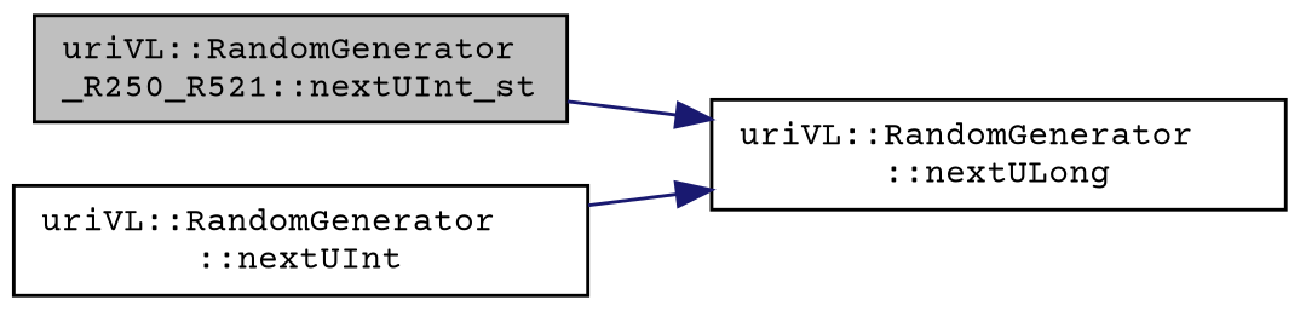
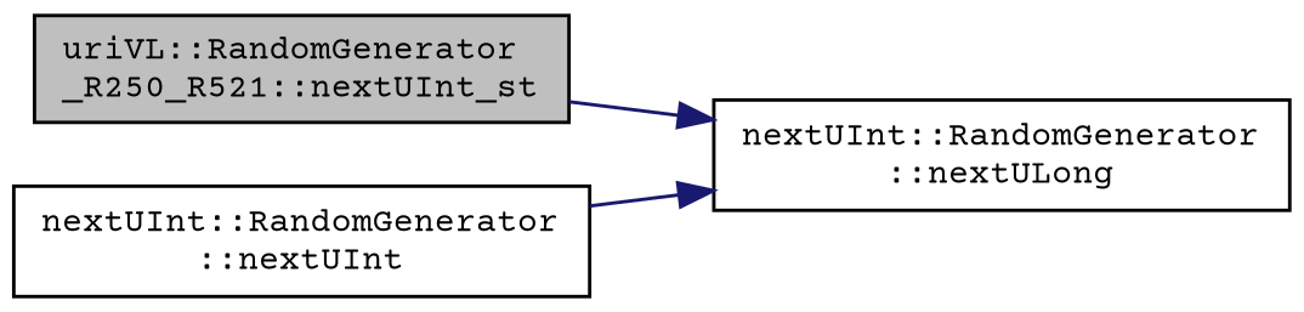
  digraph {
    fontname="Courier Prime"
    rankdir=LR
    node [color=black fillcolor=white fontname="Courier Prime" fontsize=10 shape=record style=filled]
    edge [color=midnightblue fontname="Courier Prime" fontsize=10 labelfontname=Helvetica labelfontsize=10 style=solid]
    n1 [fillcolor=grey75 fontcolor=black height=0.2 label="uriVL::RandomGenerator\l_R250_R521::nextUInt_st" width=0.4]
-   n2 [height=0.2 label="uriVL::RandomGenerator\l::nextULong" width=0.4]
-   n3 [height=0.2 label="uriVL::RandomGenerator\l::nextUInt" width=0.4]
+   n2 [height=0.2 label="nextUInt::RandomGenerator\l::nextULong" width=0.4]
+   n3 [height=0.2 label="nextUInt::RandomGenerator\l::nextUInt" width=0.4]
    n1 -> n2
    n3 -> n2
  }
